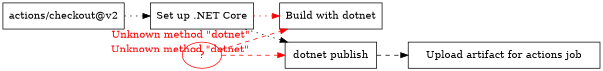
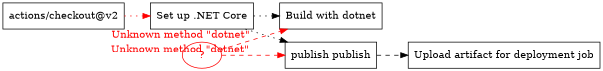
  digraph {
    rankdir=LR
    node [shape=rect]
    edge [style=dotted]
    "actions/checkout@v2"
    "Set up .NET Core"
    "Build with dotnet"
-   "dotnet publish"
-   "Upload artifact for deployment job" [label="Upload artifact for actions job"]
+   "dotnet publish" [label="publish publish"]
+   "Upload artifact for deployment job"
    "?" [color=red fontcolor=red shape=ellipse]
-   "actions/checkout@v2" -> "Set up .NET Core"
-   "Set up .NET Core" -> "Build with dotnet" [color=red]
+   "actions/checkout@v2" -> "Set up .NET Core" [color=red]
+   "Set up .NET Core" -> "Build with dotnet"
    "Set up .NET Core" -> "dotnet publish"
    "dotnet publish" -> "Upload artifact for deployment job" [style=dashed]
    "?" -> "Build with dotnet" [color=red fontcolor=red style=dashed xlabel="Unknown method \"dotnet\""]
    "?" -> "dotnet publish" [color=red fontcolor=red style=dashed xlabel="Unknown method \"dotnet\""]
  }
